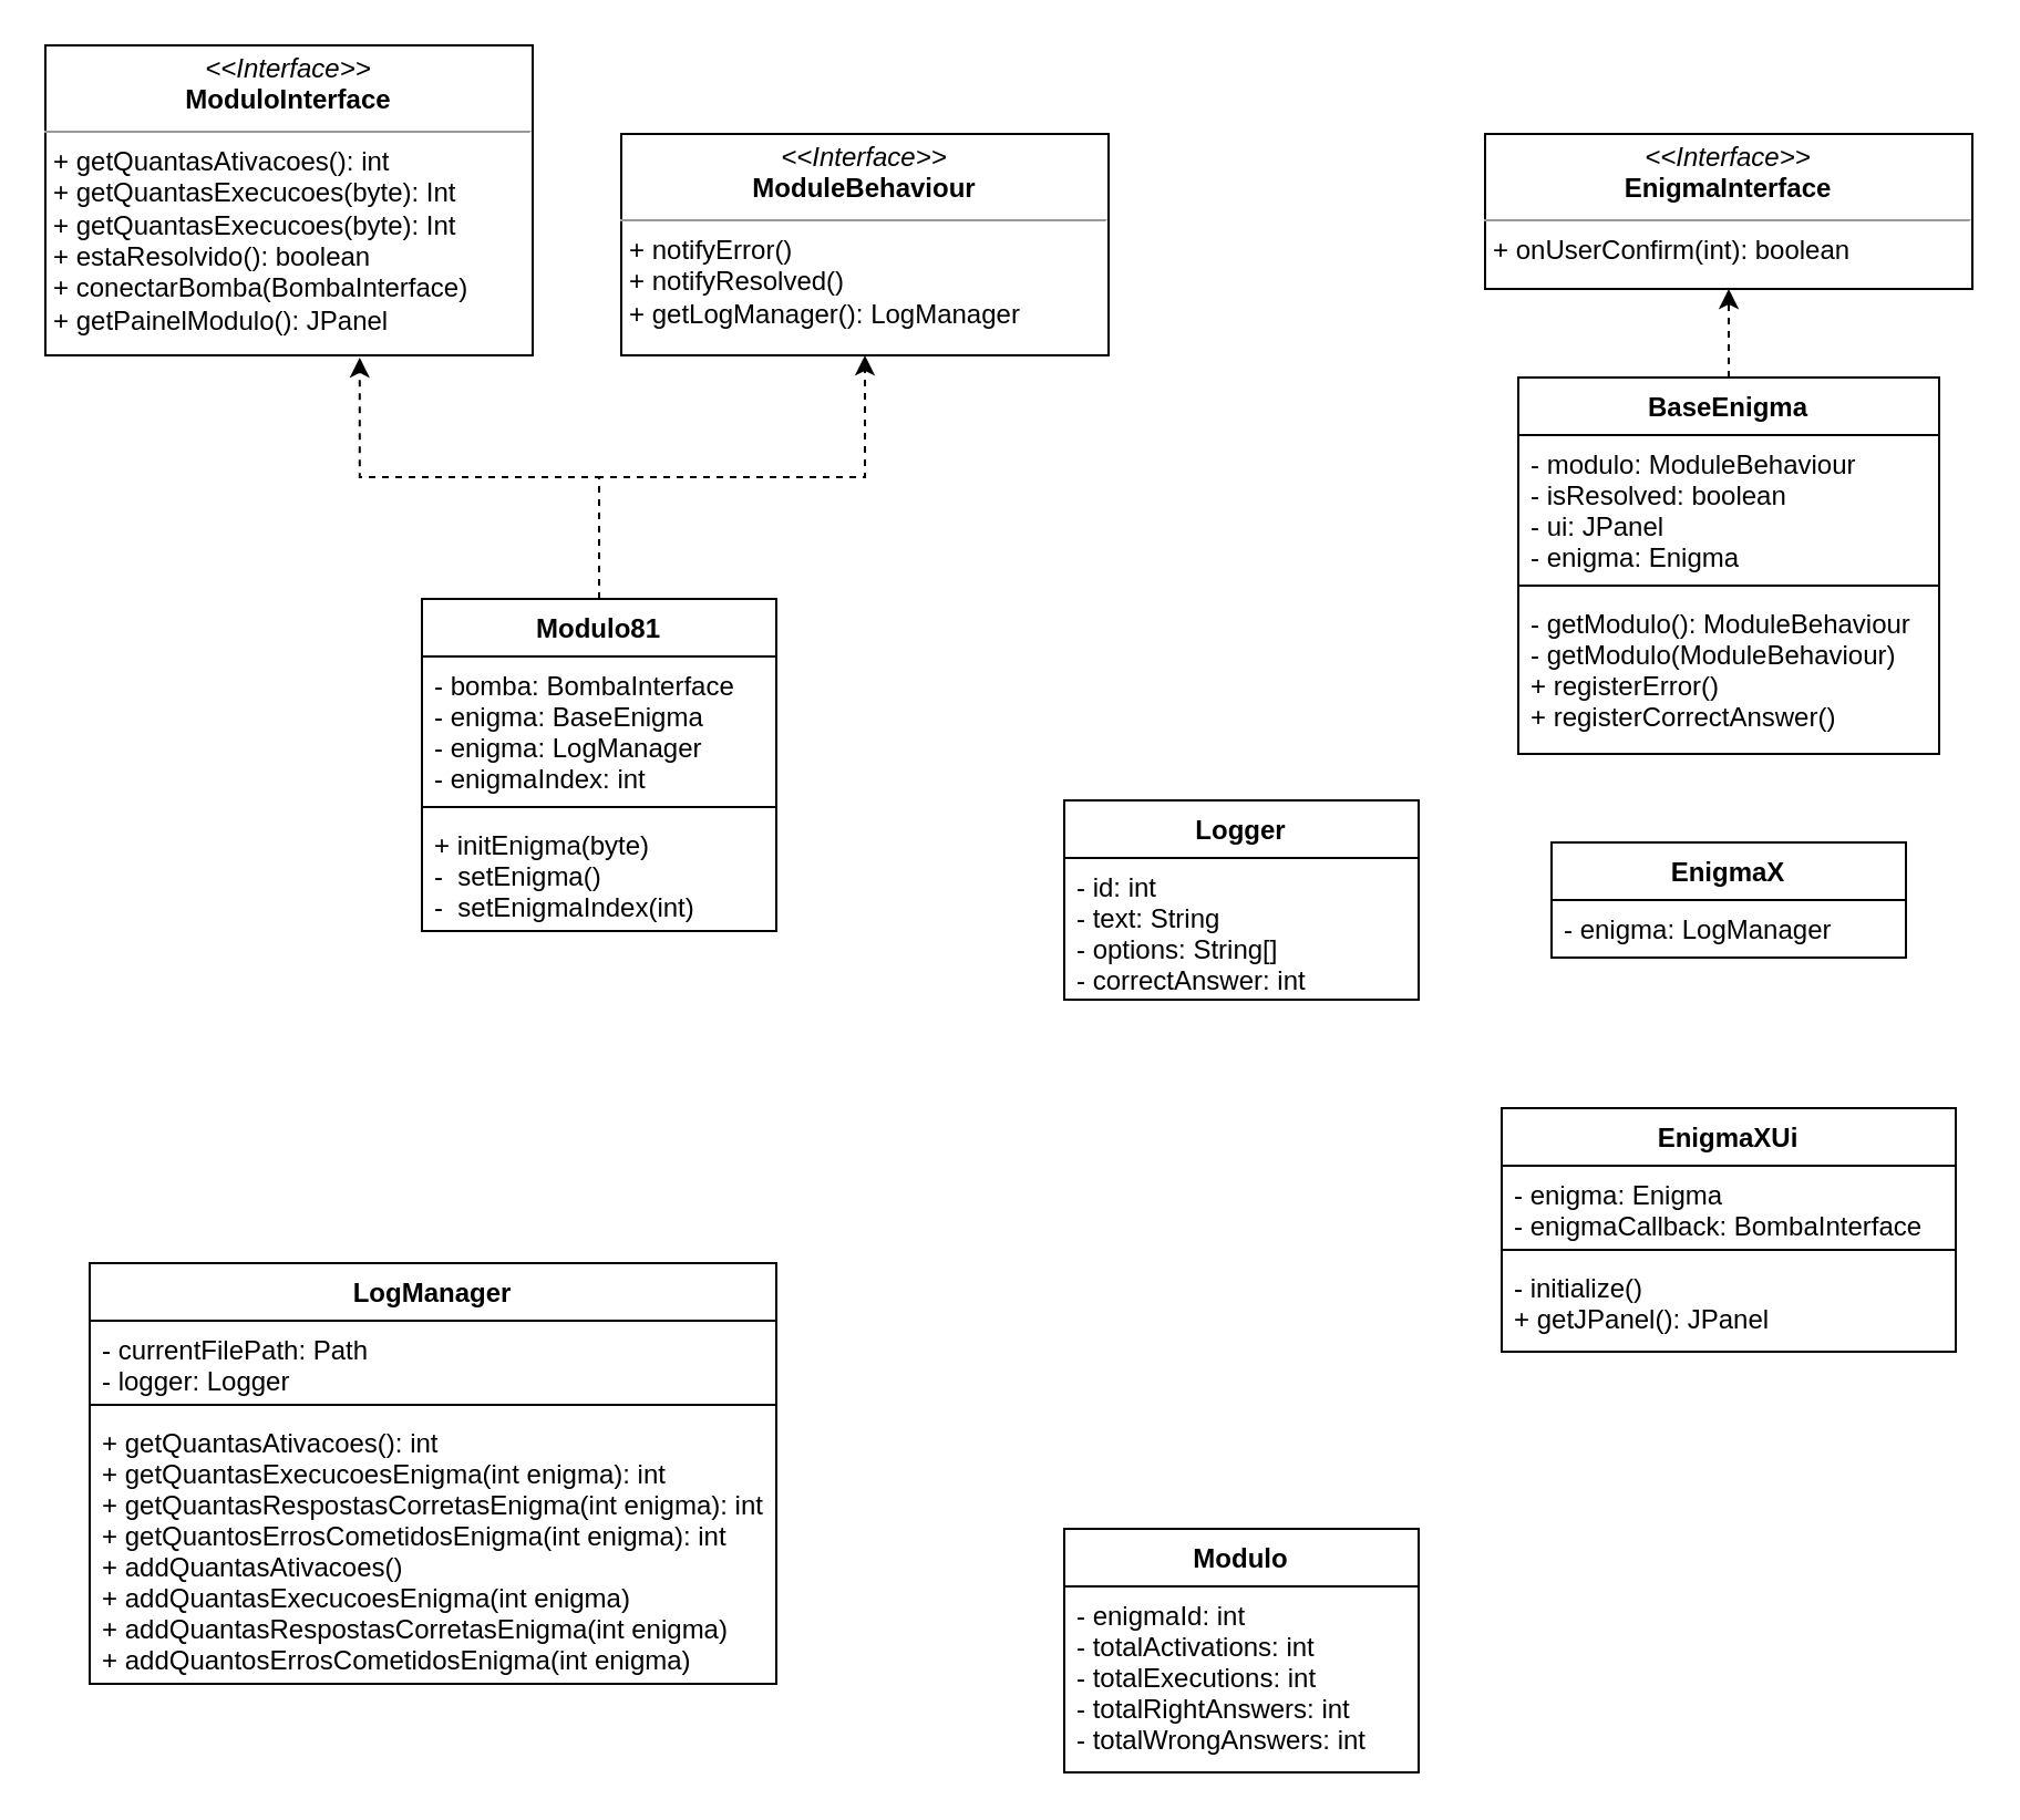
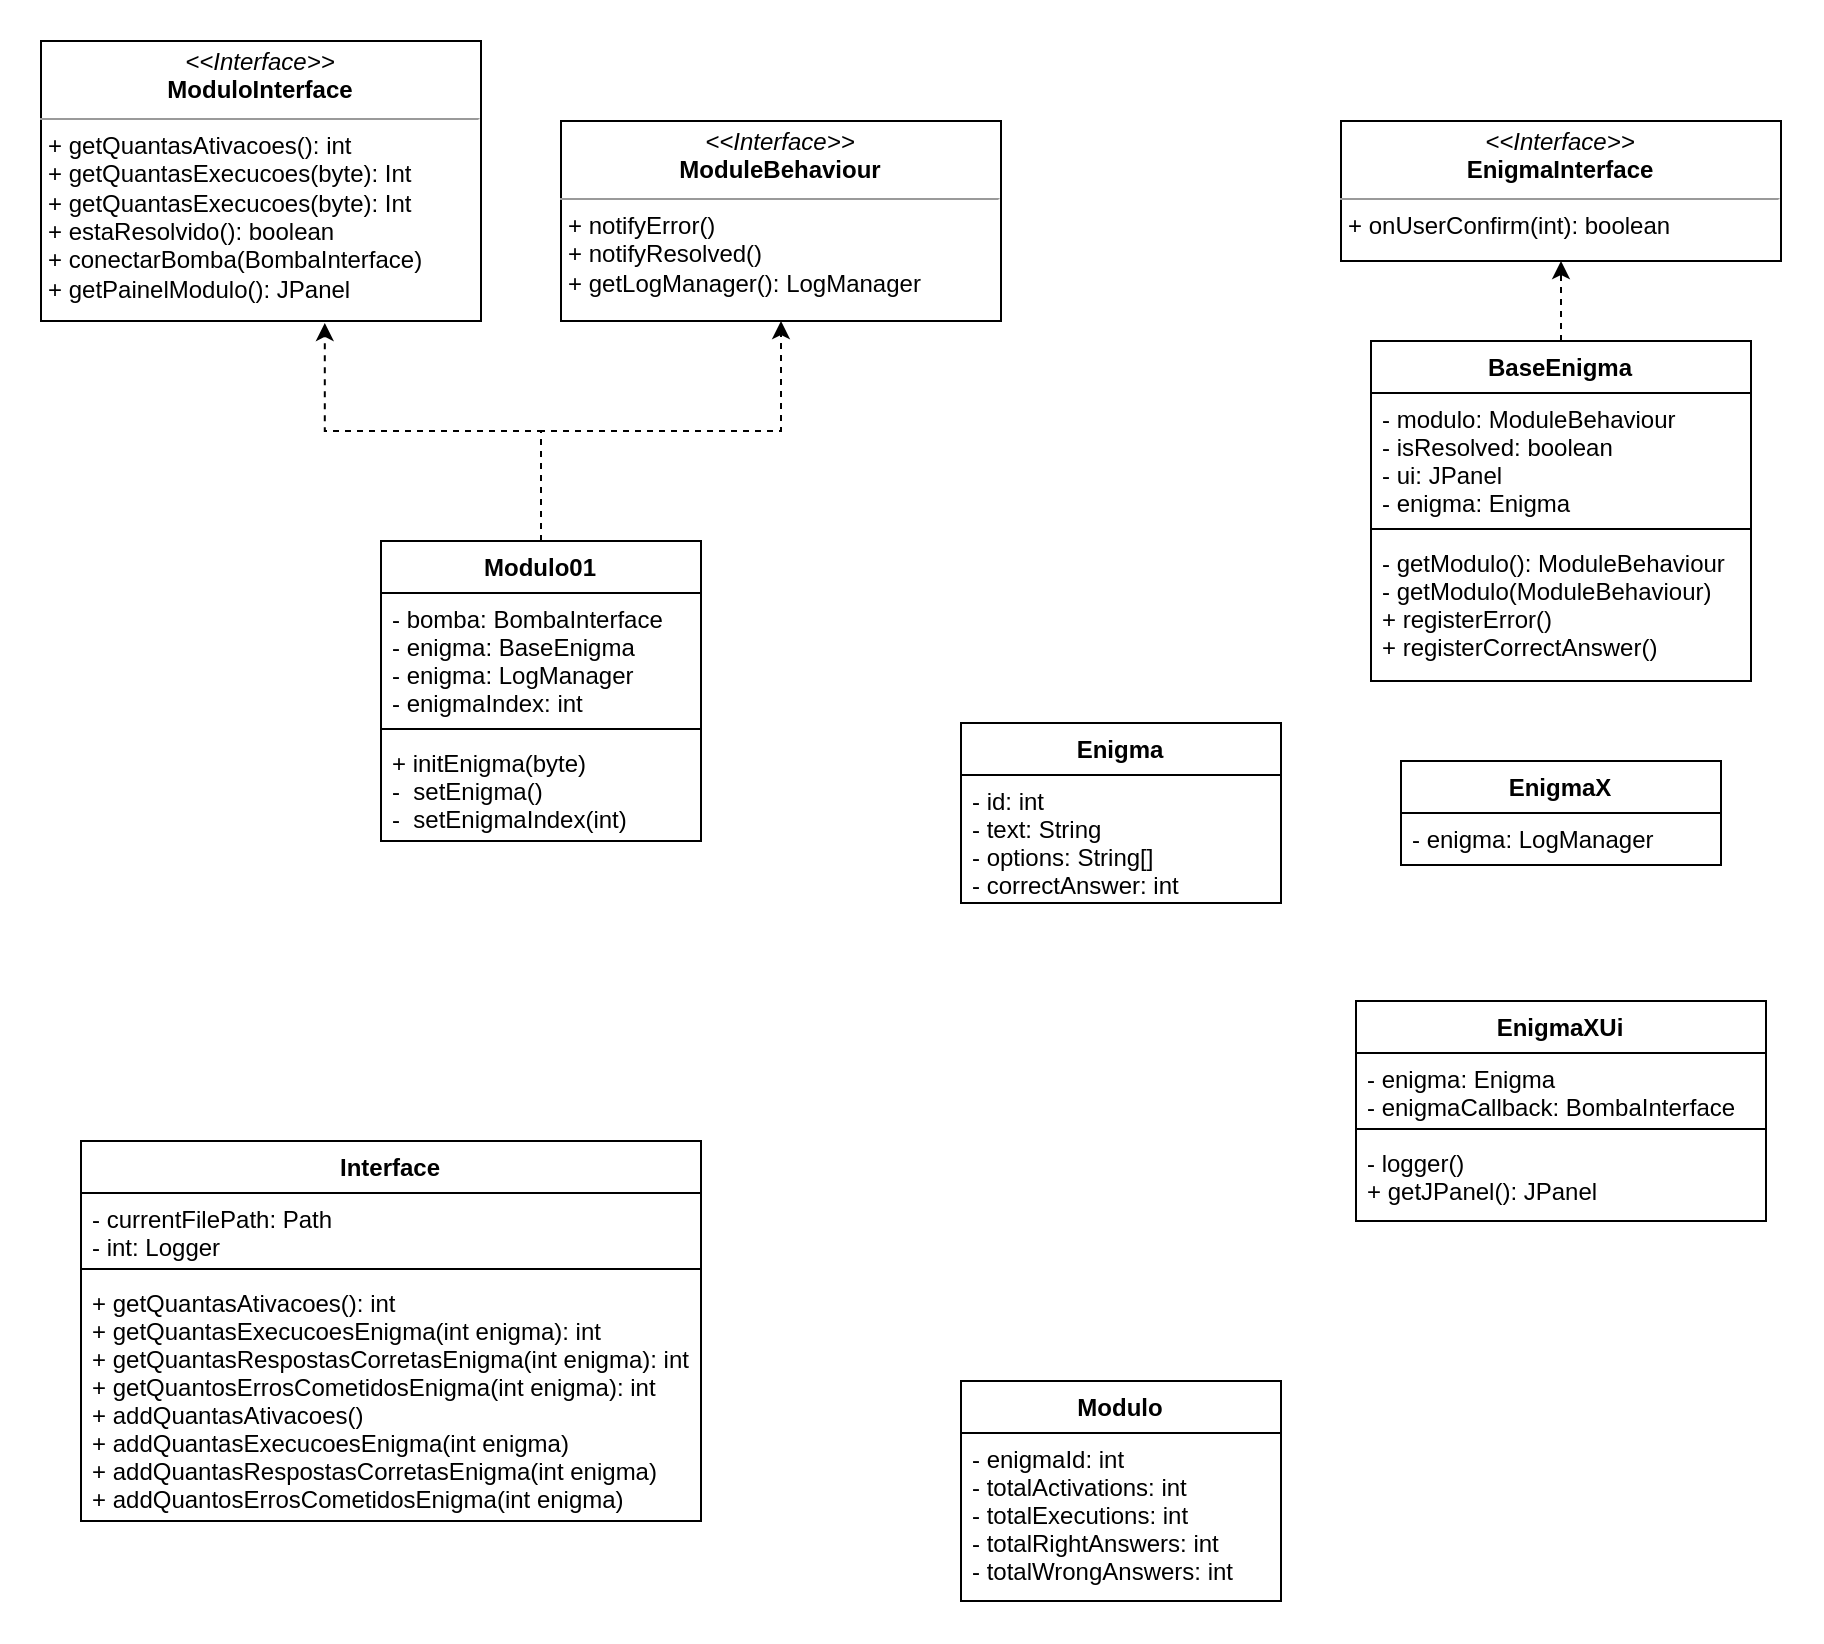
  <mxCell id="0" />
  <mxCell id="1" parent="0" />
  <mxCell id="2" value="&lt;p style=&quot;margin: 0px ; margin-top: 4px ; text-align: center&quot;&gt;&lt;i&gt;&amp;lt;&amp;lt;Interface&amp;gt;&amp;gt;&lt;/i&gt;&lt;br&gt;&lt;b&gt;ModuloInterface&lt;/b&gt;&lt;/p&gt;&lt;hr size=&quot;1&quot;&gt;&lt;p style=&quot;margin: 0px ; margin-left: 4px&quot;&gt;+ getQuantasAtivacoes(): int&lt;br&gt;+ getQuantasExecucoes(byte): Int&lt;/p&gt;&lt;p style=&quot;margin: 0px ; margin-left: 4px&quot;&gt;+ getQuantasExecucoes(byte): Int&lt;/p&gt;&lt;p style=&quot;margin: 0px ; margin-left: 4px&quot;&gt;+ estaResolvido(): boolean&lt;/p&gt;&lt;p style=&quot;margin: 0px ; margin-left: 4px&quot;&gt;+ conectarBomba(BombaInterface)&lt;/p&gt;&lt;p style=&quot;margin: 0px ; margin-left: 4px&quot;&gt;+ getPainelModulo(): JPanel&lt;br&gt;&lt;/p&gt;" style="verticalAlign=top;align=left;overflow=fill;fontSize=12;fontFamily=Helvetica;html=1;" vertex="1" parent="1"><mxGeometry x="20" y="20" width="220" height="140" as="geometry" /></mxCell>
  <mxCell id="3" value="&lt;p style=&quot;margin: 0px ; margin-top: 4px ; text-align: center&quot;&gt;&lt;i&gt;&amp;lt;&amp;lt;Interface&amp;gt;&amp;gt;&lt;/i&gt;&lt;br&gt;&lt;b&gt;ModuleBehaviour&lt;/b&gt;&lt;/p&gt;&lt;hr size=&quot;1&quot;&gt;&lt;p style=&quot;margin: 0px ; margin-left: 4px&quot;&gt;+ notifyError()&lt;br&gt;+ notifyResolved()&lt;/p&gt;&lt;p style=&quot;margin: 0px ; margin-left: 4px&quot;&gt;+ getLogManager(): LogManager&lt;/p&gt;" style="verticalAlign=top;align=left;overflow=fill;fontSize=12;fontFamily=Helvetica;html=1;" vertex="1" parent="1"><mxGeometry x="280" y="60" width="220" height="100" as="geometry" /></mxCell>
  <mxCell id="4" style="edgeStyle=orthogonalEdgeStyle;rounded=0;orthogonalLoop=1;jettySize=auto;html=1;entryX=0.645;entryY=1.007;entryDx=0;entryDy=0;entryPerimeter=0;dashed=1;" edge="1" parent="1" source="6" target="2"><mxGeometry relative="1" as="geometry" /></mxCell>
  <mxCell id="5" style="edgeStyle=orthogonalEdgeStyle;rounded=0;orthogonalLoop=1;jettySize=auto;html=1;dashed=1;" edge="1" parent="1" source="6" target="3"><mxGeometry relative="1" as="geometry" /></mxCell>
- <mxCell id="6" value="Modulo81" style="swimlane;fontStyle=1;align=center;verticalAlign=top;childLayout=stackLayout;horizontal=1;startSize=26;horizontalStack=0;resizeParent=1;resizeParentMax=0;resizeLast=0;collapsible=1;marginBottom=0;" vertex="1" parent="1"><mxGeometry x="190" y="270" width="160" height="150" as="geometry"><mxRectangle x="290" y="510" width="100" height="26" as="alternateBounds" /></mxGeometry></mxCell>
+ <mxCell id="6" value="Modulo01" style="swimlane;fontStyle=1;align=center;verticalAlign=top;childLayout=stackLayout;horizontal=1;startSize=26;horizontalStack=0;resizeParent=1;resizeParentMax=0;resizeLast=0;collapsible=1;marginBottom=0;" vertex="1" parent="1"><mxGeometry x="190" y="270" width="160" height="150" as="geometry"><mxRectangle x="290" y="510" width="100" height="26" as="alternateBounds" /></mxGeometry></mxCell>
  <mxCell id="7" value="- bomba: BombaInterface&#10;- enigma: BaseEnigma&#10;- enigma: LogManager&#10;- enigmaIndex: int&#10;" style="text;strokeColor=none;fillColor=none;align=left;verticalAlign=top;spacingLeft=4;spacingRight=4;overflow=hidden;rotatable=0;points=[[0,0.5],[1,0.5]];portConstraint=eastwest;" vertex="1" parent="6"><mxGeometry y="26" width="160" height="64" as="geometry" /></mxCell>
  <mxCell id="8" value="" style="line;strokeWidth=1;fillColor=none;align=left;verticalAlign=middle;spacingTop=-1;spacingLeft=3;spacingRight=3;rotatable=0;labelPosition=right;points=[];portConstraint=eastwest;" vertex="1" parent="6"><mxGeometry y="90" width="160" height="8" as="geometry" /></mxCell>
  <mxCell id="9" value="+ initEnigma(byte)&#10;-  setEnigma()&#10;-  setEnigmaIndex(int)&#10;" style="text;strokeColor=none;fillColor=none;align=left;verticalAlign=top;spacingLeft=4;spacingRight=4;overflow=hidden;rotatable=0;points=[[0,0.5],[1,0.5]];portConstraint=eastwest;" vertex="1" parent="6"><mxGeometry y="98" width="160" height="52" as="geometry" /></mxCell>
  <mxCell id="10" value="&lt;p style=&quot;margin: 0px ; margin-top: 4px ; text-align: center&quot;&gt;&lt;i&gt;&amp;lt;&amp;lt;Interface&amp;gt;&amp;gt;&lt;/i&gt;&lt;br&gt;&lt;b&gt;EnigmaInterface&lt;/b&gt;&lt;/p&gt;&lt;hr size=&quot;1&quot;&gt;&lt;p style=&quot;margin: 0px ; margin-left: 4px&quot;&gt;+ onUserConfirm(int): boolean&lt;/p&gt;" style="verticalAlign=top;align=left;overflow=fill;fontSize=12;fontFamily=Helvetica;html=1;" vertex="1" parent="1"><mxGeometry x="670" y="60" width="220" height="70" as="geometry" /></mxCell>
  <mxCell id="11" style="edgeStyle=orthogonalEdgeStyle;rounded=0;orthogonalLoop=1;jettySize=auto;html=1;dashed=1;" edge="1" parent="1" source="12" target="10"><mxGeometry relative="1" as="geometry" /></mxCell>
  <mxCell id="12" value="BaseEnigma" style="swimlane;fontStyle=1;align=center;verticalAlign=top;childLayout=stackLayout;horizontal=1;startSize=26;horizontalStack=0;resizeParent=1;resizeParentMax=0;resizeLast=0;collapsible=1;marginBottom=0;" vertex="1" parent="1"><mxGeometry x="685" y="170" width="190" height="170" as="geometry" /></mxCell>
  <mxCell id="13" value="- modulo: ModuleBehaviour&#10;- isResolved: boolean&#10;- ui: JPanel&#10;- enigma: Enigma" style="text;strokeColor=none;fillColor=none;align=left;verticalAlign=top;spacingLeft=4;spacingRight=4;overflow=hidden;rotatable=0;points=[[0,0.5],[1,0.5]];portConstraint=eastwest;" vertex="1" parent="12"><mxGeometry y="26" width="190" height="64" as="geometry" /></mxCell>
  <mxCell id="14" value="" style="line;strokeWidth=1;fillColor=none;align=left;verticalAlign=middle;spacingTop=-1;spacingLeft=3;spacingRight=3;rotatable=0;labelPosition=right;points=[];portConstraint=eastwest;" vertex="1" parent="12"><mxGeometry y="90" width="190" height="8" as="geometry" /></mxCell>
  <mxCell id="15" value="- getModulo(): ModuleBehaviour&#10;- getModulo(ModuleBehaviour)&#10;+ registerError()&#10;+ registerCorrectAnswer()" style="text;strokeColor=none;fillColor=none;align=left;verticalAlign=top;spacingLeft=4;spacingRight=4;overflow=hidden;rotatable=0;points=[[0,0.5],[1,0.5]];portConstraint=eastwest;" vertex="1" parent="12"><mxGeometry y="98" width="190" height="72" as="geometry" /></mxCell>
  <mxCell id="16" value="EnigmaX" style="swimlane;fontStyle=1;align=center;verticalAlign=top;childLayout=stackLayout;horizontal=1;startSize=26;horizontalStack=0;resizeParent=1;resizeParentMax=0;resizeLast=0;collapsible=1;marginBottom=0;" vertex="1" parent="1"><mxGeometry x="700" y="380" width="160" height="52" as="geometry" /></mxCell>
  <mxCell id="17" value="- enigma: LogManager" style="text;strokeColor=none;fillColor=none;align=left;verticalAlign=top;spacingLeft=4;spacingRight=4;overflow=hidden;rotatable=0;points=[[0,0.5],[1,0.5]];portConstraint=eastwest;" vertex="1" parent="16"><mxGeometry y="26" width="160" height="26" as="geometry" /></mxCell>
  <mxCell id="18" value="EnigmaXUi" style="swimlane;fontStyle=1;align=center;verticalAlign=top;childLayout=stackLayout;horizontal=1;startSize=26;horizontalStack=0;resizeParent=1;resizeParentMax=0;resizeLast=0;collapsible=1;marginBottom=0;" vertex="1" parent="1"><mxGeometry x="677.5" y="500" width="205" height="110" as="geometry" /></mxCell>
  <mxCell id="19" value="- enigma: Enigma&#10;- enigmaCallback: BombaInterface" style="text;strokeColor=none;fillColor=none;align=left;verticalAlign=top;spacingLeft=4;spacingRight=4;overflow=hidden;rotatable=0;points=[[0,0.5],[1,0.5]];portConstraint=eastwest;" vertex="1" parent="18"><mxGeometry y="26" width="205" height="34" as="geometry" /></mxCell>
  <mxCell id="20" value="" style="line;strokeWidth=1;fillColor=none;align=left;verticalAlign=middle;spacingTop=-1;spacingLeft=3;spacingRight=3;rotatable=0;labelPosition=right;points=[];portConstraint=eastwest;" vertex="1" parent="18"><mxGeometry y="60" width="205" height="8" as="geometry" /></mxCell>
- <mxCell id="21" value="- initialize()&#10;+ getJPanel(): JPanel" style="text;strokeColor=none;fillColor=none;align=left;verticalAlign=top;spacingLeft=4;spacingRight=4;overflow=hidden;rotatable=0;points=[[0,0.5],[1,0.5]];portConstraint=eastwest;" vertex="1" parent="18"><mxGeometry y="68" width="205" height="42" as="geometry" /></mxCell>
+ <mxCell id="21" value="- logger()&#10;+ getJPanel(): JPanel" style="text;strokeColor=none;fillColor=none;align=left;verticalAlign=top;spacingLeft=4;spacingRight=4;overflow=hidden;rotatable=0;points=[[0,0.5],[1,0.5]];portConstraint=eastwest;" vertex="1" parent="18"><mxGeometry y="68" width="205" height="42" as="geometry" /></mxCell>
  <mxCell id="22" value="Modulo" style="swimlane;fontStyle=1;align=center;verticalAlign=top;childLayout=stackLayout;horizontal=1;startSize=26;horizontalStack=0;resizeParent=1;resizeParentMax=0;resizeLast=0;collapsible=1;marginBottom=0;" vertex="1" parent="1"><mxGeometry x="480" y="690" width="160" height="110" as="geometry" /></mxCell>
  <mxCell id="23" value="- enigmaId: int&#10;- totalActivations: int&#10;- totalExecutions: int&#10;- totalRightAnswers: int&#10;- totalWrongAnswers: int" style="text;strokeColor=none;fillColor=none;align=left;verticalAlign=top;spacingLeft=4;spacingRight=4;overflow=hidden;rotatable=0;points=[[0,0.5],[1,0.5]];portConstraint=eastwest;" vertex="1" parent="22"><mxGeometry y="26" width="160" height="84" as="geometry" /></mxCell>
- <mxCell id="24" value="Logger" style="swimlane;fontStyle=1;align=center;verticalAlign=top;childLayout=stackLayout;horizontal=1;startSize=26;horizontalStack=0;resizeParent=1;resizeParentMax=0;resizeLast=0;collapsible=1;marginBottom=0;" vertex="1" parent="1"><mxGeometry x="480" y="361" width="160" height="90" as="geometry" /></mxCell>
+ <mxCell id="24" value="Enigma" style="swimlane;fontStyle=1;align=center;verticalAlign=top;childLayout=stackLayout;horizontal=1;startSize=26;horizontalStack=0;resizeParent=1;resizeParentMax=0;resizeLast=0;collapsible=1;marginBottom=0;" vertex="1" parent="1"><mxGeometry x="480" y="361" width="160" height="90" as="geometry" /></mxCell>
  <mxCell id="25" value="- id: int&#10;- text: String&#10;- options: String[]&#10;- correctAnswer: int" style="text;strokeColor=none;fillColor=none;align=left;verticalAlign=top;spacingLeft=4;spacingRight=4;overflow=hidden;rotatable=0;points=[[0,0.5],[1,0.5]];portConstraint=eastwest;" vertex="1" parent="24"><mxGeometry y="26" width="160" height="64" as="geometry" /></mxCell>
- <mxCell id="26" value="LogManager" style="swimlane;fontStyle=1;align=center;verticalAlign=top;childLayout=stackLayout;horizontal=1;startSize=26;horizontalStack=0;resizeParent=1;resizeParentMax=0;resizeLast=0;collapsible=1;marginBottom=0;" vertex="1" parent="1"><mxGeometry x="40" y="570" width="310" height="190" as="geometry" /></mxCell>
- <mxCell id="27" value="- currentFilePath: Path&#10;- logger: Logger" style="text;strokeColor=none;fillColor=none;align=left;verticalAlign=top;spacingLeft=4;spacingRight=4;overflow=hidden;rotatable=0;points=[[0,0.5],[1,0.5]];portConstraint=eastwest;" vertex="1" parent="26"><mxGeometry y="26" width="310" height="34" as="geometry" /></mxCell>
+ <mxCell id="26" value="Interface" style="swimlane;fontStyle=1;align=center;verticalAlign=top;childLayout=stackLayout;horizontal=1;startSize=26;horizontalStack=0;resizeParent=1;resizeParentMax=0;resizeLast=0;collapsible=1;marginBottom=0;" vertex="1" parent="1"><mxGeometry x="40" y="570" width="310" height="190" as="geometry" /></mxCell>
+ <mxCell id="27" value="- currentFilePath: Path&#10;- int: Logger" style="text;strokeColor=none;fillColor=none;align=left;verticalAlign=top;spacingLeft=4;spacingRight=4;overflow=hidden;rotatable=0;points=[[0,0.5],[1,0.5]];portConstraint=eastwest;" vertex="1" parent="26"><mxGeometry y="26" width="310" height="34" as="geometry" /></mxCell>
  <mxCell id="28" value="" style="line;strokeWidth=1;fillColor=none;align=left;verticalAlign=middle;spacingTop=-1;spacingLeft=3;spacingRight=3;rotatable=0;labelPosition=right;points=[];portConstraint=eastwest;" vertex="1" parent="26"><mxGeometry y="60" width="310" height="8" as="geometry" /></mxCell>
  <mxCell id="29" value="+ getQuantasAtivacoes(): int&#10;+ getQuantasExecucoesEnigma(int enigma): int&#10;+ getQuantasRespostasCorretasEnigma(int enigma): int&#10;+ getQuantosErrosCometidosEnigma(int enigma): int&#10;+ addQuantasAtivacoes()&#10;+ addQuantasExecucoesEnigma(int enigma)&#10;+ addQuantasRespostasCorretasEnigma(int enigma)&#10;+ addQuantosErrosCometidosEnigma(int enigma)" style="text;strokeColor=none;fillColor=none;align=left;verticalAlign=top;spacingLeft=4;spacingRight=4;overflow=hidden;rotatable=0;points=[[0,0.5],[1,0.5]];portConstraint=eastwest;" vertex="1" parent="26"><mxGeometry y="68" width="310" height="122" as="geometry" /></mxCell>
